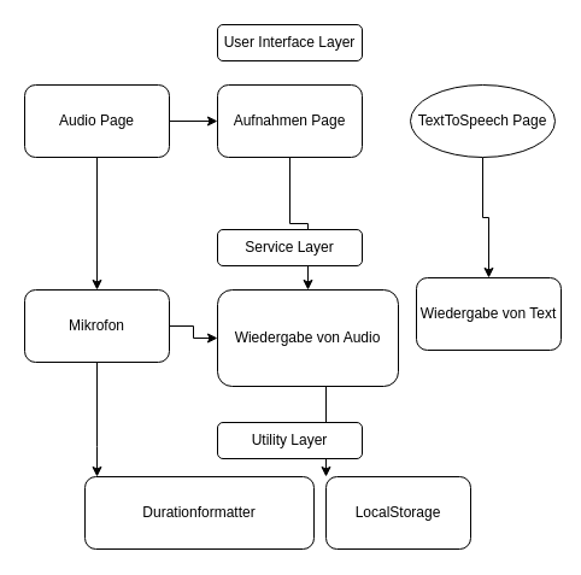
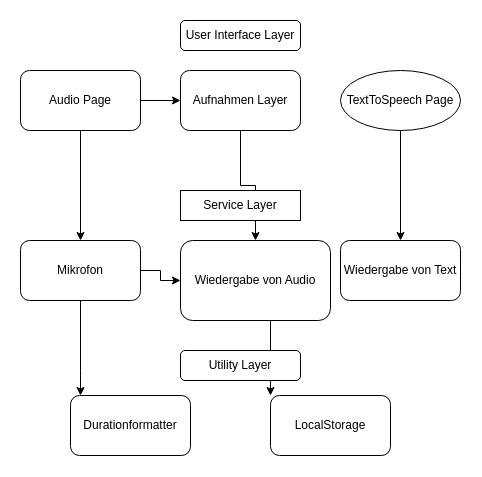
  <mxCell id="0" />
  <mxCell id="1" parent="0" />
  <mxCell id="2" value="User Interface Layer" style="rounded=1;whiteSpace=wrap;html=1;" vertex="1" parent="1"><mxGeometry x="180" y="20" width="120" height="30" as="geometry" /></mxCell>
  <mxCell id="3" style="edgeStyle=orthogonalEdgeStyle;rounded=0;orthogonalLoop=1;jettySize=auto;html=1;" edge="1" parent="1" source="5" target="7"><mxGeometry relative="1" as="geometry" /></mxCell>
  <mxCell id="4" style="edgeStyle=orthogonalEdgeStyle;rounded=0;orthogonalLoop=1;jettySize=auto;html=1;" edge="1" parent="1" source="5" target="12"><mxGeometry relative="1" as="geometry" /></mxCell>
  <mxCell id="5" value="Audio Page" style="rounded=1;whiteSpace=wrap;html=1;" vertex="1" parent="1"><mxGeometry x="20" y="70" width="120" height="60" as="geometry" /></mxCell>
  <mxCell id="6" style="edgeStyle=orthogonalEdgeStyle;rounded=0;orthogonalLoop=1;jettySize=auto;html=1;" edge="1" parent="1" source="7" target="14"><mxGeometry relative="1" as="geometry" /></mxCell>
- <mxCell id="7" value="Aufnahmen Page" style="rounded=1;whiteSpace=wrap;html=1;" vertex="1" parent="1"><mxGeometry x="180" y="70" width="120" height="60" as="geometry" /></mxCell>
+ <mxCell id="7" value="Aufnahmen Layer" style="rounded=1;whiteSpace=wrap;html=1;" vertex="1" parent="1"><mxGeometry x="180" y="70" width="120" height="60" as="geometry" /></mxCell>
  <mxCell id="8" style="edgeStyle=orthogonalEdgeStyle;rounded=0;orthogonalLoop=1;jettySize=auto;html=1;" edge="1" parent="1" source="9" target="16"><mxGeometry relative="1" as="geometry" /></mxCell>
  <mxCell id="9" value="TextToSpeech Page" style="ellipse;whiteSpace=wrap;html=1;" vertex="1" parent="1"><mxGeometry x="340" y="70" width="120" height="60" as="geometry" /></mxCell>
  <mxCell id="10" style="edgeStyle=orthogonalEdgeStyle;rounded=0;orthogonalLoop=1;jettySize=auto;html=1;" edge="1" parent="1" source="12" target="14"><mxGeometry relative="1" as="geometry" /></mxCell>
  <mxCell id="11" style="edgeStyle=orthogonalEdgeStyle;rounded=0;orthogonalLoop=1;jettySize=auto;html=1;" edge="1" parent="1" source="12" target="18"><mxGeometry relative="1" as="geometry"><Array as="points"><mxPoint x="80" y="370" /><mxPoint x="80" y="370" /></Array></mxGeometry></mxCell>
  <mxCell id="12" value="Mikrofon" style="rounded=1;whiteSpace=wrap;html=1;" vertex="1" parent="1"><mxGeometry x="20" y="240" width="120" height="60" as="geometry" /></mxCell>
  <mxCell id="13" style="edgeStyle=orthogonalEdgeStyle;rounded=0;orthogonalLoop=1;jettySize=auto;html=1;" edge="1" parent="1" source="14" target="19"><mxGeometry relative="1" as="geometry"><Array as="points"><mxPoint x="320" y="270" /></Array></mxGeometry></mxCell>
  <mxCell id="14" value="Wiedergabe von Audio" style="rounded=1;whiteSpace=wrap;html=1;" vertex="1" parent="1"><mxGeometry x="180" y="240" width="150" height="80" as="geometry" /></mxCell>
- <mxCell id="15" value="Service Layer" style="rounded=1;whiteSpace=wrap;html=1;" vertex="1" parent="1"><mxGeometry x="180" y="190" width="120" height="30" as="geometry" /></mxCell>
- <mxCell id="16" value="Wiedergabe von Text" style="rounded=1;whiteSpace=wrap;html=1;" vertex="1" parent="1"><mxGeometry x="345" y="230" width="120" height="60" as="geometry" /></mxCell>
+ <mxCell id="15" value="Service Layer" style="whiteSpace=wrap;html=1;rounded=0;" vertex="1" parent="1"><mxGeometry x="180" y="190" width="120" height="30" as="geometry" /></mxCell>
+ <mxCell id="16" value="Wiedergabe von Text" style="rounded=1;whiteSpace=wrap;html=1;" vertex="1" parent="1"><mxGeometry x="340" y="240" width="120" height="60" as="geometry" /></mxCell>
  <mxCell id="17" value="Utility Layer" style="rounded=1;whiteSpace=wrap;html=1;" vertex="1" parent="1"><mxGeometry x="180" y="350" width="120" height="30" as="geometry" /></mxCell>
- <mxCell id="18" value="Durationformatter" style="rounded=1;whiteSpace=wrap;html=1;" vertex="1" parent="1"><mxGeometry x="70" y="395" width="190" height="60" as="geometry" /></mxCell>
+ <mxCell id="18" value="Durationformatter" style="rounded=1;whiteSpace=wrap;html=1;" vertex="1" parent="1"><mxGeometry x="70" y="395" width="120" height="60" as="geometry" /></mxCell>
  <mxCell id="19" value="LocalStorage" style="rounded=1;whiteSpace=wrap;html=1;" vertex="1" parent="1"><mxGeometry x="270" y="395" width="120" height="60" as="geometry" /></mxCell>
